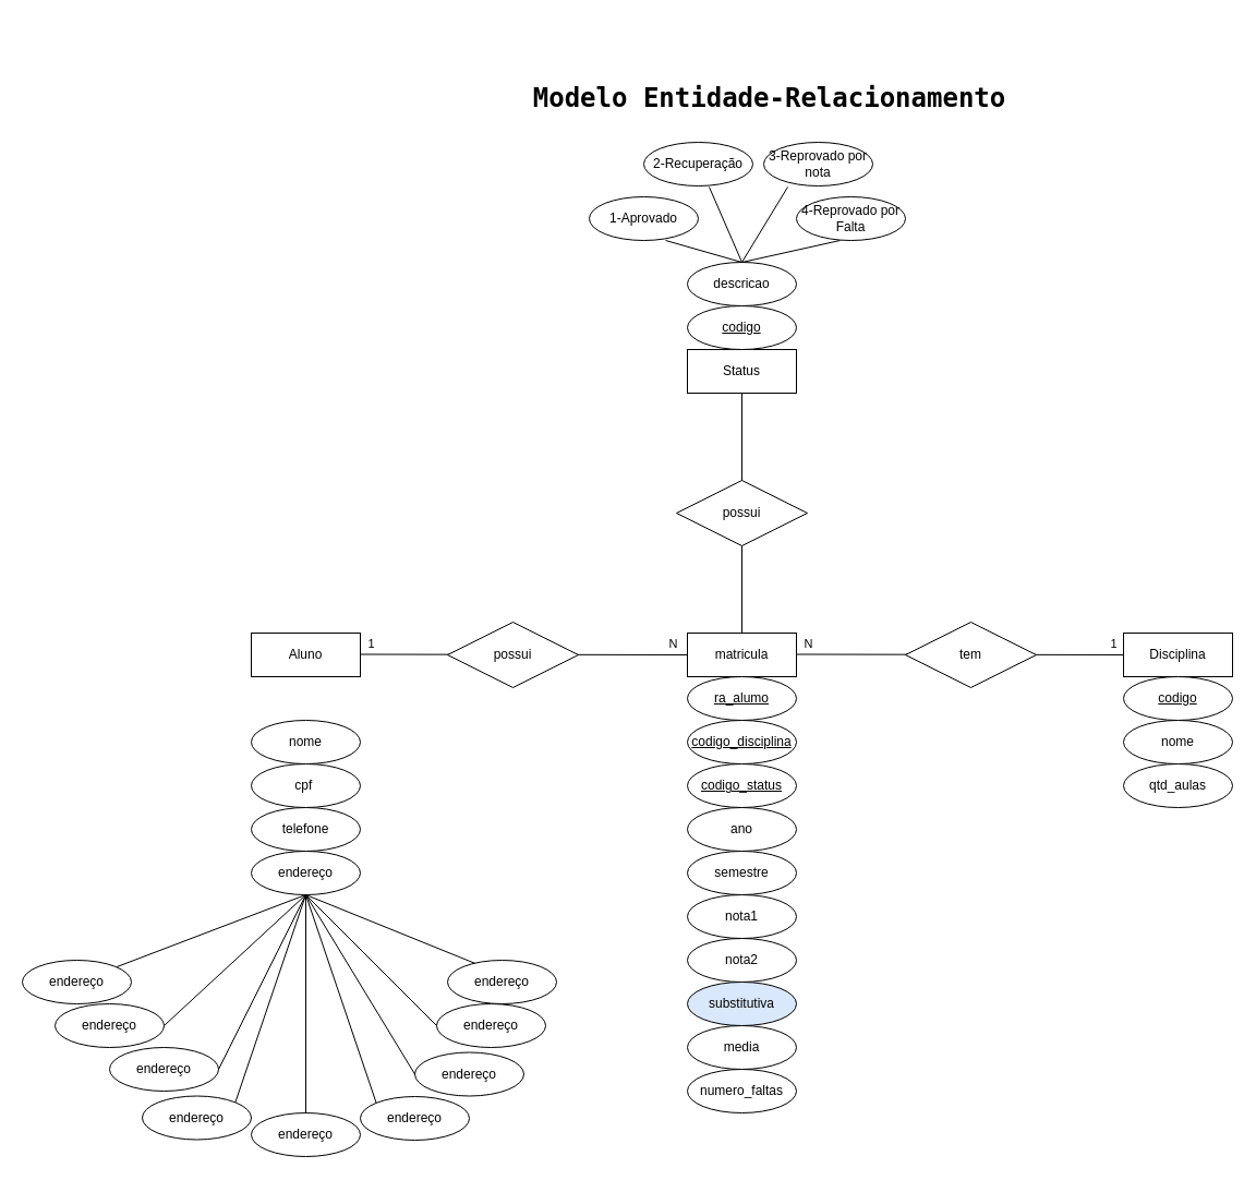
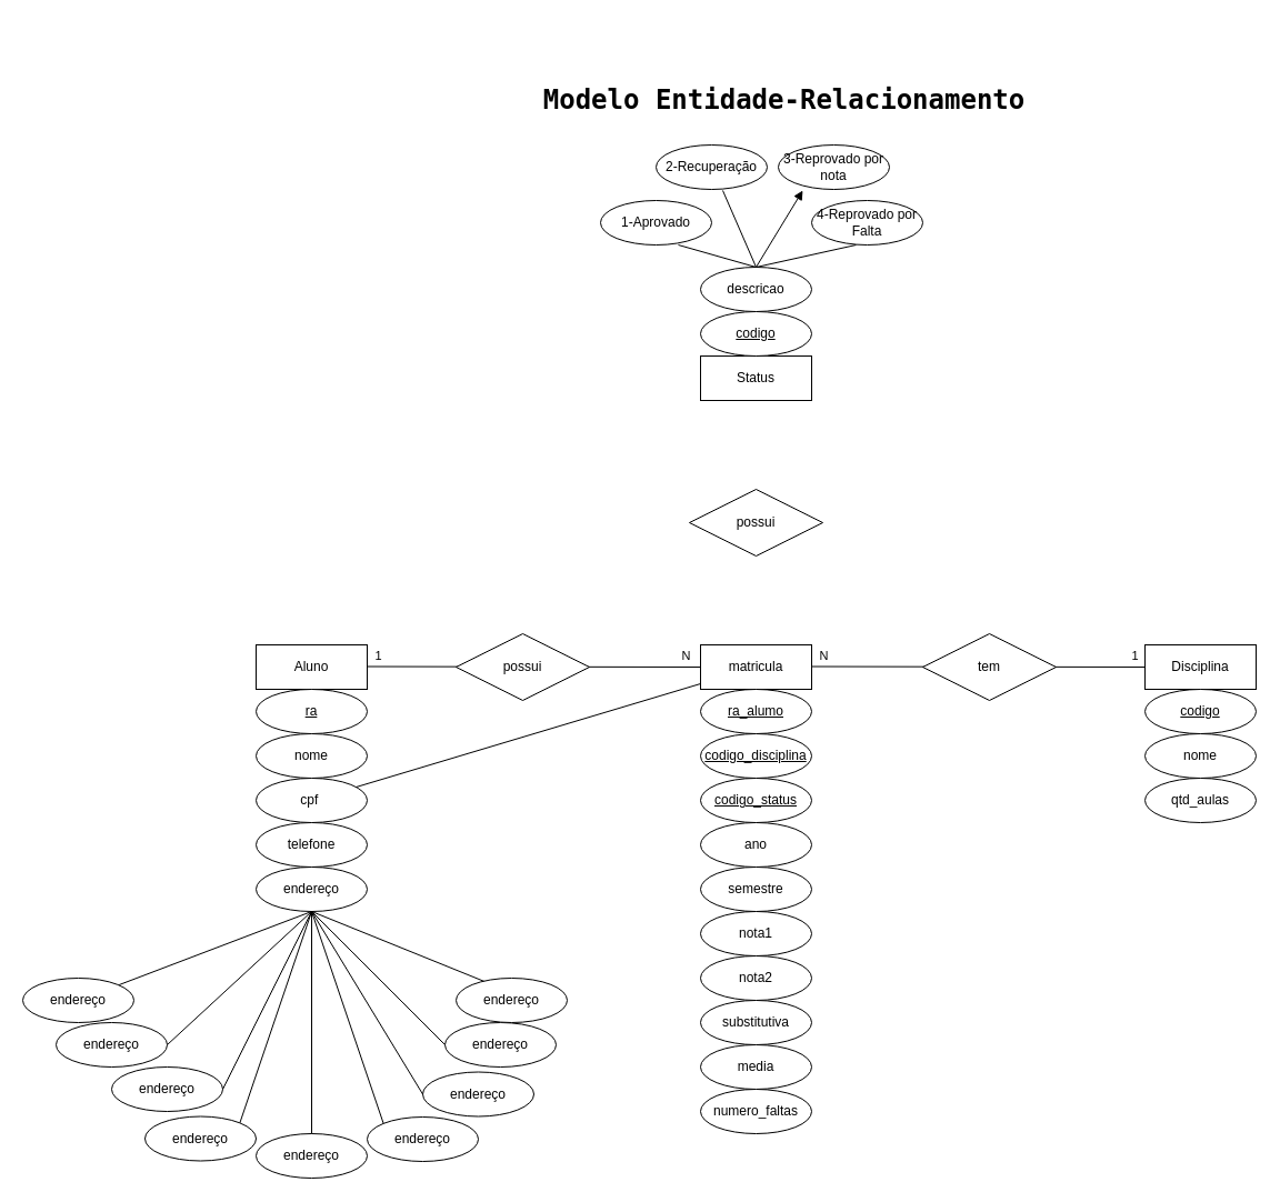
  <mxCell id="0" />
  <mxCell id="1" parent="0" />
  <mxCell id="2" value="matricula" style="whiteSpace=wrap;html=1;align=center;" parent="1" vertex="1"><mxGeometry x="630" y="580" width="100" height="40" as="geometry" /></mxCell>
  <mxCell id="3" value="Disciplina" style="whiteSpace=wrap;html=1;align=center;" parent="1" vertex="1"><mxGeometry x="1030" y="580" width="100" height="40" as="geometry" /></mxCell>
  <mxCell id="4" value="Aluno" style="whiteSpace=wrap;html=1;align=center;" parent="1" vertex="1"><mxGeometry x="230" y="580" width="100" height="40" as="geometry" /></mxCell>
  <mxCell id="5" value="nome" style="ellipse;whiteSpace=wrap;html=1;align=center;" parent="1" vertex="1"><mxGeometry x="230" y="660" width="100" height="40" as="geometry" /></mxCell>
  <mxCell id="6" value="telefone" style="ellipse;whiteSpace=wrap;html=1;align=center;" parent="1" vertex="1"><mxGeometry x="230" y="740" width="100" height="40" as="geometry" /></mxCell>
  <mxCell id="7" value="cpf&amp;nbsp;" style="ellipse;whiteSpace=wrap;html=1;align=center;" parent="1" vertex="1"><mxGeometry x="230" y="700" width="100" height="40" as="geometry" /></mxCell>
+ <mxCell id="8" value="&lt;u&gt;ra&lt;/u&gt;" style="ellipse;whiteSpace=wrap;html=1;align=center;" parent="1" vertex="1"><mxGeometry x="230" y="620" width="100" height="40" as="geometry" /></mxCell>
  <mxCell id="9" value="semestre" style="ellipse;whiteSpace=wrap;html=1;align=center;" parent="1" vertex="1"><mxGeometry x="630" y="780" width="100" height="40" as="geometry" /></mxCell>
  <mxCell id="10" value="ano" style="ellipse;whiteSpace=wrap;html=1;align=center;" parent="1" vertex="1"><mxGeometry x="630" y="740" width="100" height="40" as="geometry" /></mxCell>
- <mxCell id="11" value="substitutiva" style="ellipse;whiteSpace=wrap;html=1;align=center;fillColor=#dae8fc;" parent="1" vertex="1"><mxGeometry x="630" y="900" width="100" height="40" as="geometry" /></mxCell>
+ <mxCell id="11" value="substitutiva" style="ellipse;whiteSpace=wrap;html=1;align=center;" parent="1" vertex="1"><mxGeometry x="630" y="900" width="100" height="40" as="geometry" /></mxCell>
  <mxCell id="12" value="nota1" style="ellipse;whiteSpace=wrap;html=1;align=center;" parent="1" vertex="1"><mxGeometry x="630" y="820" width="100" height="40" as="geometry" /></mxCell>
  <mxCell id="13" value="nota2" style="ellipse;whiteSpace=wrap;html=1;align=center;" parent="1" vertex="1"><mxGeometry x="630" y="860" width="100" height="40" as="geometry" /></mxCell>
  <mxCell id="14" value="&lt;u&gt;codigo&lt;/u&gt;" style="ellipse;whiteSpace=wrap;html=1;align=center;" parent="1" vertex="1"><mxGeometry x="1030" y="620" width="100" height="40" as="geometry" /></mxCell>
  <mxCell id="15" value="nome" style="ellipse;whiteSpace=wrap;html=1;align=center;" parent="1" vertex="1"><mxGeometry x="1030" y="660" width="100" height="40" as="geometry" /></mxCell>
  <mxCell id="16" value="qtd_aulas" style="ellipse;whiteSpace=wrap;html=1;align=center;" parent="1" vertex="1"><mxGeometry x="1030" y="700" width="100" height="40" as="geometry" /></mxCell>
  <mxCell id="17" value="" style="endArrow=none;html=1;rounded=0;entryX=0;entryY=0.5;entryDx=0;entryDy=0;" parent="1" target="2" edge="1"><mxGeometry relative="1" as="geometry"><mxPoint x="330" y="599.5" as="sourcePoint" /><mxPoint x="490" y="599.5" as="targetPoint" /></mxGeometry></mxCell>
  <mxCell id="18" value="1" style="edgeLabel;html=1;align=center;verticalAlign=middle;resizable=0;points=[];" parent="17" vertex="1" connectable="0"><mxGeometry x="-0.793" relative="1" as="geometry"><mxPoint x="-21" y="-10" as="offset" /></mxGeometry></mxCell>
  <mxCell id="19" value="N" style="edgeLabel;html=1;align=center;verticalAlign=middle;resizable=0;points=[];" parent="17" vertex="1" connectable="0"><mxGeometry x="0.907" y="1" relative="1" as="geometry"><mxPoint y="-9" as="offset" /></mxGeometry></mxCell>
  <mxCell id="20" value="possui" style="shape=rhombus;perimeter=rhombusPerimeter;whiteSpace=wrap;html=1;align=center;" parent="1" vertex="1"><mxGeometry x="410" y="570" width="120" height="60" as="geometry" /></mxCell>
  <mxCell id="21" value="" style="endArrow=none;html=1;rounded=0;entryX=0;entryY=0.5;entryDx=0;entryDy=0;" parent="1" edge="1"><mxGeometry relative="1" as="geometry"><mxPoint x="730" y="599.5" as="sourcePoint" /><mxPoint x="1030" y="600" as="targetPoint" /></mxGeometry></mxCell>
  <mxCell id="22" value="1" style="edgeLabel;html=1;align=center;verticalAlign=middle;resizable=0;points=[];" parent="21" vertex="1" connectable="0"><mxGeometry x="0.887" y="2" relative="1" as="geometry"><mxPoint x="7" y="-8" as="offset" /></mxGeometry></mxCell>
  <mxCell id="23" value="N" style="edgeLabel;html=1;align=center;verticalAlign=middle;resizable=0;points=[];" parent="21" vertex="1" connectable="0"><mxGeometry x="-0.893" y="3" relative="1" as="geometry"><mxPoint x="-6" y="-7" as="offset" /></mxGeometry></mxCell>
  <mxCell id="24" value="tem" style="shape=rhombus;perimeter=rhombusPerimeter;whiteSpace=wrap;html=1;align=center;" parent="1" vertex="1"><mxGeometry x="830" y="570" width="120" height="60" as="geometry" /></mxCell>
  <mxCell id="25" value="media" style="ellipse;whiteSpace=wrap;html=1;align=center;" parent="1" vertex="1"><mxGeometry x="630" y="940" width="100" height="40" as="geometry" /></mxCell>
  <mxCell id="26" value="numero_faltas" style="ellipse;whiteSpace=wrap;html=1;align=center;" parent="1" vertex="1"><mxGeometry x="630" y="980" width="100" height="40" as="geometry" /></mxCell>
  <mxCell id="27" value="&lt;pre&gt;Modelo Entidade-Relacionamento&lt;/pre&gt;" style="text;strokeColor=none;fillColor=none;html=1;fontSize=24;fontStyle=1;verticalAlign=middle;align=center;" parent="1" vertex="1"><mxGeometry x="620" y="20" width="170" height="140" as="geometry" /></mxCell>
  <mxCell id="28" value="ra_alumo" style="ellipse;whiteSpace=wrap;html=1;align=center;fontStyle=4;" vertex="1" parent="1"><mxGeometry x="630" y="620" width="100" height="40" as="geometry" /></mxCell>
  <mxCell id="29" value="codigo_disciplina" style="ellipse;whiteSpace=wrap;html=1;align=center;fontStyle=4;" vertex="1" parent="1"><mxGeometry x="630" y="660" width="100" height="40" as="geometry" /></mxCell>
  <mxCell id="30" value="codigo_status" style="ellipse;whiteSpace=wrap;html=1;align=center;fontStyle=4;" vertex="1" parent="1"><mxGeometry x="630" y="700" width="100" height="40" as="geometry" /></mxCell>
  <mxCell id="31" value="endereço" style="ellipse;whiteSpace=wrap;html=1;align=center;" vertex="1" parent="1"><mxGeometry x="230" y="780" width="100" height="40" as="geometry" /></mxCell>
  <mxCell id="32" value="" style="endArrow=none;html=1;rounded=0;entryX=0.28;entryY=0.1;entryDx=0;entryDy=0;entryPerimeter=0;" edge="1" parent="1" source="37" target="36"><mxGeometry relative="1" as="geometry"><mxPoint x="130" y="900" as="sourcePoint" /><mxPoint x="410" y="900" as="targetPoint" /><Array as="points"><mxPoint x="280" y="820" /></Array></mxGeometry></mxCell>
  <mxCell id="33" value="endereço" style="ellipse;whiteSpace=wrap;html=1;align=center;" vertex="1" parent="1"><mxGeometry x="50" y="920" width="100" height="40" as="geometry" /></mxCell>
  <mxCell id="34" value="endereço" style="ellipse;whiteSpace=wrap;html=1;align=center;" vertex="1" parent="1"><mxGeometry x="400" y="920" width="100" height="40" as="geometry" /></mxCell>
  <mxCell id="35" value="endereço" style="ellipse;whiteSpace=wrap;html=1;align=center;" vertex="1" parent="1"><mxGeometry x="380" y="964.5" width="100" height="40" as="geometry" /></mxCell>
  <mxCell id="36" value="endereço" style="ellipse;whiteSpace=wrap;html=1;align=center;" vertex="1" parent="1"><mxGeometry x="410" y="880" width="100" height="40" as="geometry" /></mxCell>
  <mxCell id="37" value="endereço" style="ellipse;whiteSpace=wrap;html=1;align=center;" vertex="1" parent="1"><mxGeometry x="20" y="880" width="100" height="40" as="geometry" /></mxCell>
  <mxCell id="38" value="endereço" style="ellipse;whiteSpace=wrap;html=1;align=center;" vertex="1" parent="1"><mxGeometry x="330" y="1005" width="100" height="40" as="geometry" /></mxCell>
  <mxCell id="39" value="endereço" style="ellipse;whiteSpace=wrap;html=1;align=center;" vertex="1" parent="1"><mxGeometry x="100" y="960" width="100" height="40" as="geometry" /></mxCell>
  <mxCell id="40" value="endereço" style="ellipse;whiteSpace=wrap;html=1;align=center;" vertex="1" parent="1"><mxGeometry x="230" y="1020" width="100" height="40" as="geometry" /></mxCell>
  <mxCell id="41" value="endereço" style="ellipse;whiteSpace=wrap;html=1;align=center;" vertex="1" parent="1"><mxGeometry x="130" y="1004.5" width="100" height="40" as="geometry" /></mxCell>
  <mxCell id="42" value="" style="endArrow=none;html=1;rounded=0;exitX=1;exitY=0.5;exitDx=0;exitDy=0;entryX=0;entryY=0.5;entryDx=0;entryDy=0;" edge="1" parent="1" source="33" target="34"><mxGeometry relative="1" as="geometry"><mxPoint x="510" y="800" as="sourcePoint" /><mxPoint x="390" y="930" as="targetPoint" /><Array as="points"><mxPoint x="280" y="820" /></Array></mxGeometry></mxCell>
  <mxCell id="43" value="" style="endArrow=none;html=1;rounded=0;exitX=1;exitY=0.5;exitDx=0;exitDy=0;entryX=0;entryY=0.5;entryDx=0;entryDy=0;" edge="1" parent="1" source="39" target="35"><mxGeometry relative="1" as="geometry"><mxPoint x="510" y="800" as="sourcePoint" /><mxPoint x="370" y="980" as="targetPoint" /><Array as="points"><mxPoint x="280" y="820" /></Array></mxGeometry></mxCell>
  <mxCell id="44" value="" style="endArrow=none;html=1;rounded=0;exitX=1;exitY=0;exitDx=0;exitDy=0;entryX=0;entryY=0;entryDx=0;entryDy=0;" edge="1" parent="1" source="41" target="38"><mxGeometry relative="1" as="geometry"><mxPoint x="510" y="800" as="sourcePoint" /><mxPoint x="670" y="800" as="targetPoint" /><Array as="points"><mxPoint x="280" y="820" /></Array></mxGeometry></mxCell>
  <mxCell id="45" value="" style="endArrow=none;html=1;rounded=0;exitX=0.5;exitY=0;exitDx=0;exitDy=0;" edge="1" parent="1" source="40"><mxGeometry relative="1" as="geometry"><mxPoint x="510" y="800" as="sourcePoint" /><mxPoint x="280" y="820" as="targetPoint" /></mxGeometry></mxCell>
  <mxCell id="46" value="Status" style="whiteSpace=wrap;html=1;align=center;" vertex="1" parent="1"><mxGeometry x="630" y="320" width="100" height="40" as="geometry" /></mxCell>
- <mxCell id="47" value="" style="endArrow=none;html=1;rounded=0;entryX=0.5;entryY=1;entryDx=0;entryDy=0;" edge="1" parent="1" source="2" target="46"><mxGeometry relative="1" as="geometry"><mxPoint x="510" y="390" as="sourcePoint" /><mxPoint x="670" y="390" as="targetPoint" /></mxGeometry></mxCell>
+ <mxCell id="47" value="" style="endArrow=none;html=1;rounded=0;" edge="1" parent="1" source="2" target="7"><mxGeometry relative="1" as="geometry"><mxPoint x="510" y="390" as="sourcePoint" /><mxPoint x="670" y="390" as="targetPoint" /></mxGeometry></mxCell>
  <mxCell id="48" value="possui" style="shape=rhombus;perimeter=rhombusPerimeter;whiteSpace=wrap;html=1;align=center;" vertex="1" parent="1"><mxGeometry x="620" y="440" width="120" height="60" as="geometry" /></mxCell>
  <mxCell id="49" value="&lt;u&gt;codigo&lt;/u&gt;" style="ellipse;whiteSpace=wrap;html=1;align=center;" vertex="1" parent="1"><mxGeometry x="630" y="280" width="100" height="40" as="geometry" /></mxCell>
  <mxCell id="50" value="descricao" style="ellipse;whiteSpace=wrap;html=1;align=center;" vertex="1" parent="1"><mxGeometry x="630" y="240" width="100" height="40" as="geometry" /></mxCell>
  <mxCell id="51" value="" style="endArrow=none;html=1;rounded=0;" edge="1" parent="1"><mxGeometry relative="1" as="geometry"><mxPoint x="610" y="220" as="sourcePoint" /><mxPoint x="770" y="220" as="targetPoint" /><Array as="points"><mxPoint x="680" y="240" /></Array></mxGeometry></mxCell>
  <mxCell id="52" value="1-Aprovado" style="ellipse;whiteSpace=wrap;html=1;align=center;" vertex="1" parent="1"><mxGeometry x="540" y="180" width="100" height="40" as="geometry" /></mxCell>
  <mxCell id="53" value="4-Reprovado por Falta" style="ellipse;whiteSpace=wrap;html=1;align=center;" vertex="1" parent="1"><mxGeometry x="730" y="180" width="100" height="40" as="geometry" /></mxCell>
  <mxCell id="54" value="&lt;div&gt;3-Reprovado por&lt;/div&gt;&lt;div&gt;nota&lt;br&gt;&lt;/div&gt;" style="ellipse;whiteSpace=wrap;html=1;align=center;" vertex="1" parent="1"><mxGeometry x="700" y="130" width="100" height="40" as="geometry" /></mxCell>
  <mxCell id="55" value="2-Recuperação" style="ellipse;whiteSpace=wrap;html=1;align=center;" vertex="1" parent="1"><mxGeometry x="590" y="130" width="100" height="40" as="geometry" /></mxCell>
- <mxCell id="56" value="" style="endArrow=none;html=1;rounded=0;exitX=0.6;exitY=1.025;exitDx=0;exitDy=0;exitPerimeter=0;entryX=0.22;entryY=1.025;entryDx=0;entryDy=0;entryPerimeter=0;" edge="1" parent="1" source="55" target="54"><mxGeometry relative="1" as="geometry"><mxPoint x="510" y="420" as="sourcePoint" /><mxPoint x="670" y="420" as="targetPoint" /><Array as="points"><mxPoint x="680" y="240" /></Array></mxGeometry></mxCell>
+ <mxCell id="56" value="" style="endArrow=block;html=1;rounded=0;exitX=0.6;exitY=1.025;exitDx=0;exitDy=0;exitPerimeter=0;entryX=0.22;entryY=1.025;entryDx=0;entryDy=0;entryPerimeter=0;" edge="1" parent="1" source="55" target="54"><mxGeometry relative="1" as="geometry"><mxPoint x="510" y="420" as="sourcePoint" /><mxPoint x="670" y="420" as="targetPoint" /><Array as="points"><mxPoint x="680" y="240" /></Array></mxGeometry></mxCell>
